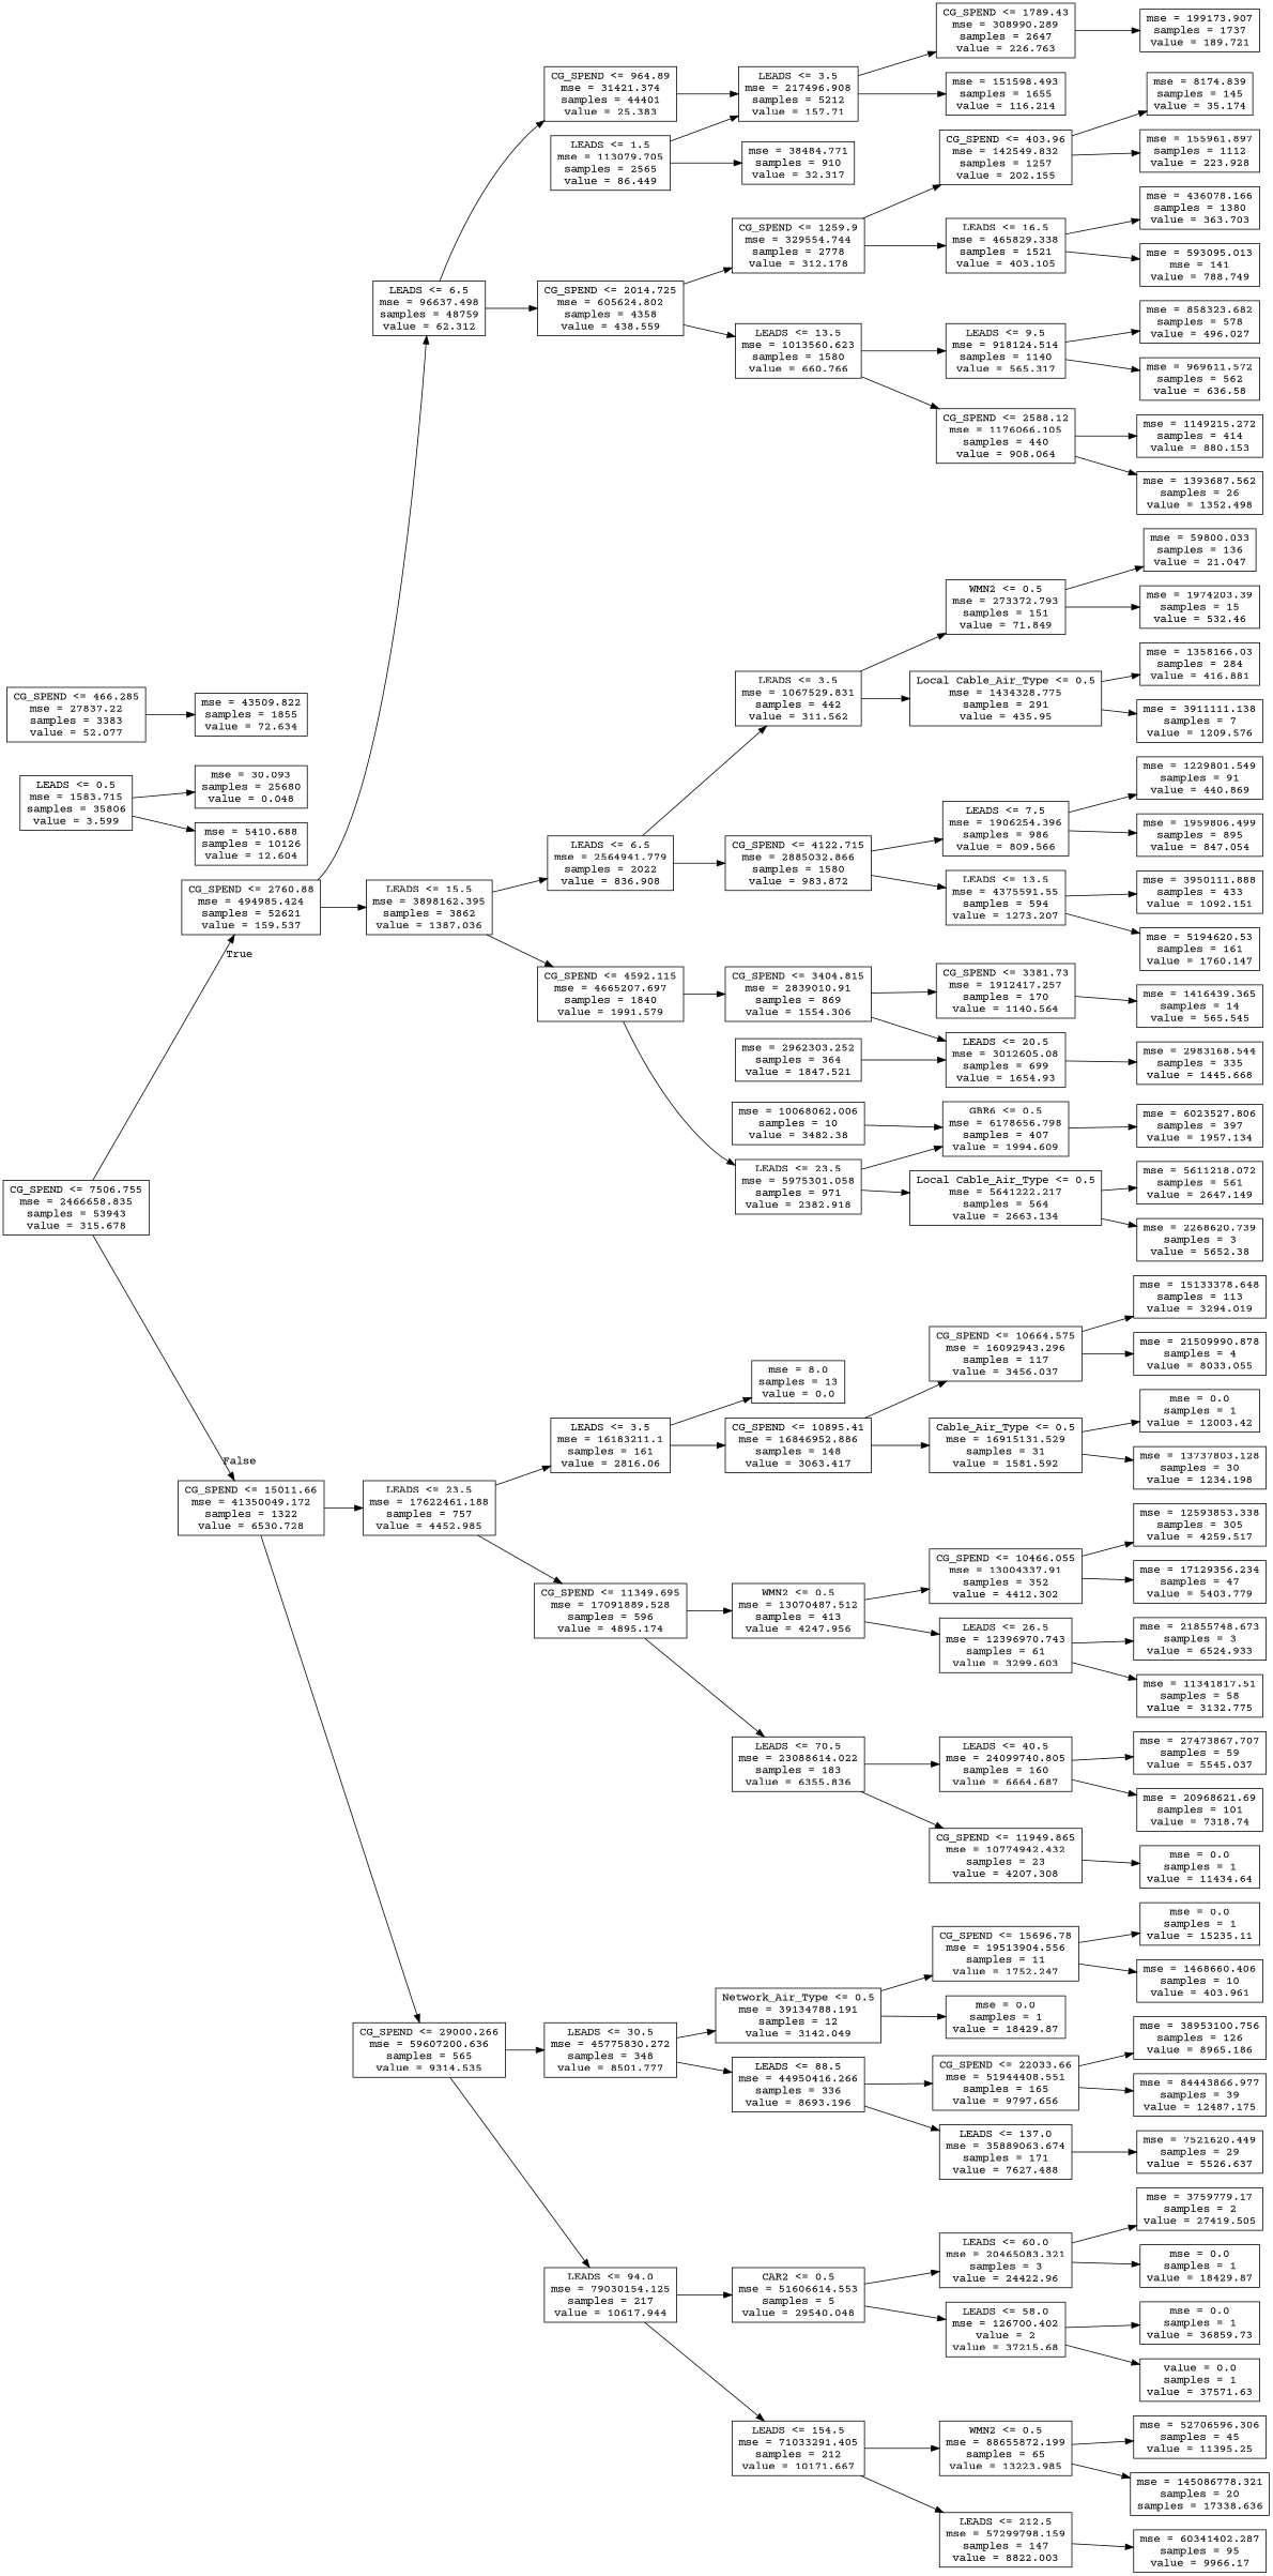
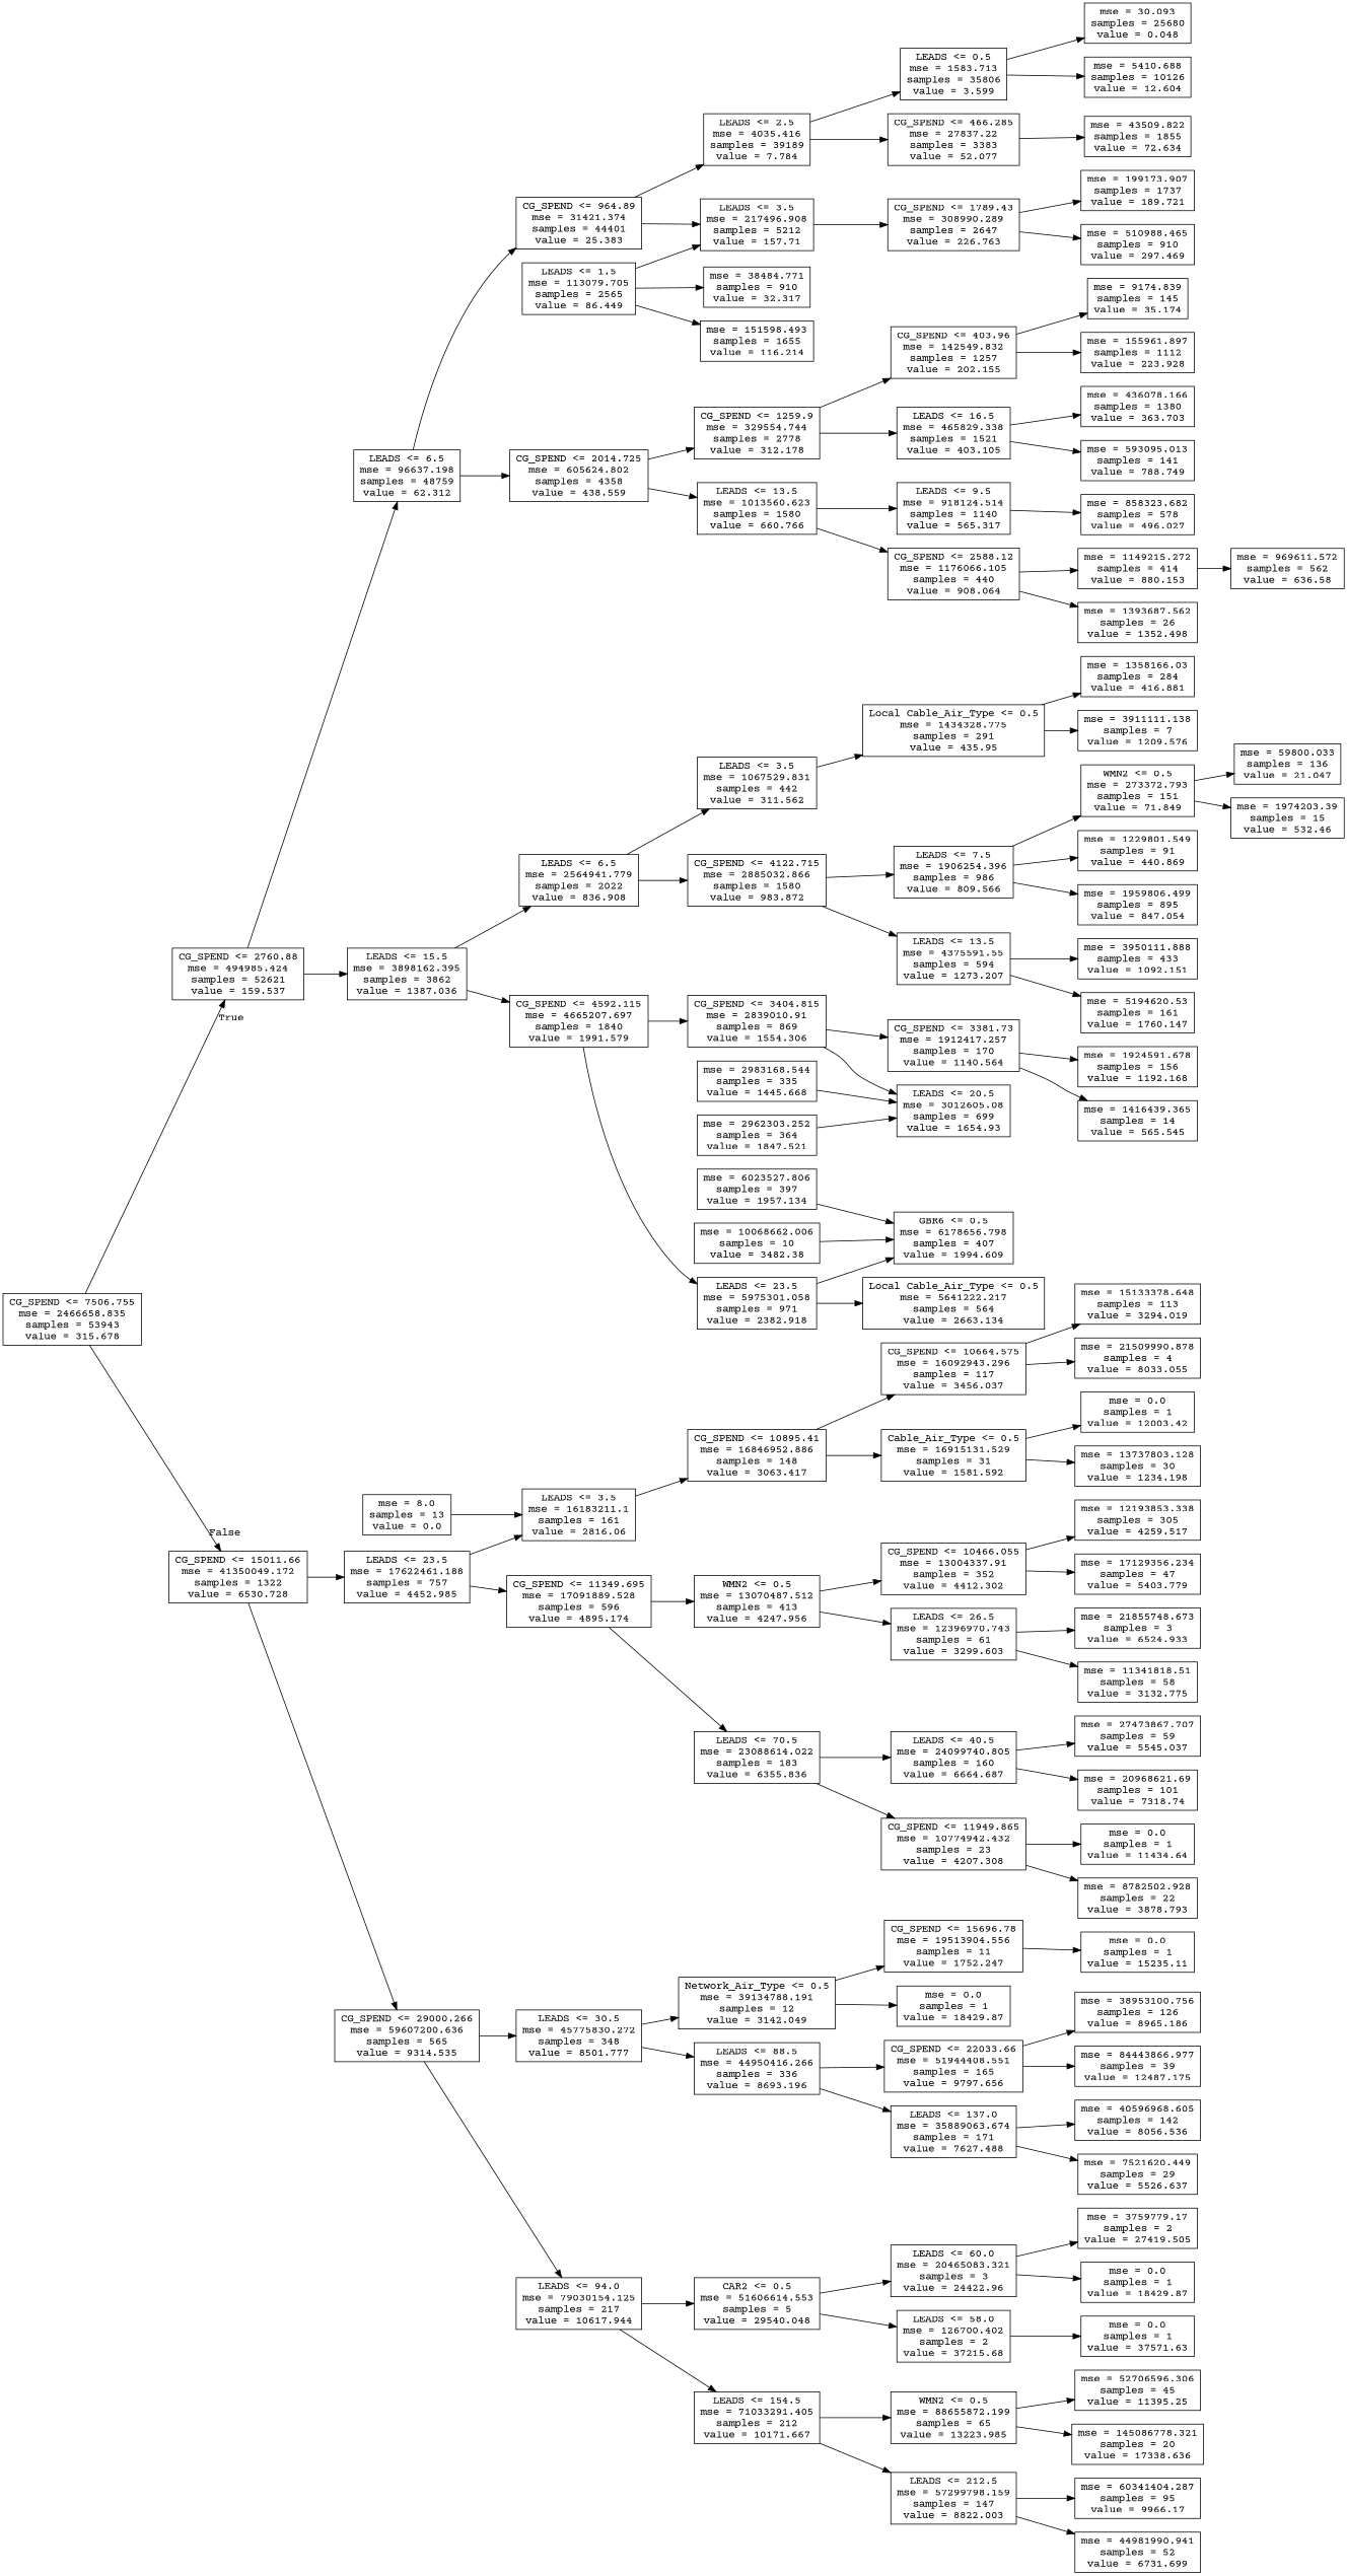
  digraph {
    fontname="Courier Prime"
    rankdir=LR
    node [fontname="Courier Prime" shape=box]
    edge [fontname="Courier Prime"]
    n1 [label="CG_SPEND <= 7506.755\nmse = 2466658.835\nsamples = 53943\nvalue = 315.678"]
    n2 [label="CG_SPEND <= 2760.88\nmse = 494985.424\nsamples = 52621\nvalue = 159.537"]
    n3 [label="CG_SPEND <= 15011.66\nmse = 41350049.172\nsamples = 1322\nvalue = 6530.728"]
-   n4 [label="LEADS <= 6.5\nmse = 96637.498\nsamples = 48759\nvalue = 62.312"]
+   n4 [label="LEADS <= 6.5\nmse = 96637.198\nsamples = 48759\nvalue = 62.312"]
    n5 [label="LEADS <= 15.5\nmse = 3898162.395\nsamples = 3862\nvalue = 1387.036"]
    n6 [label="LEADS <= 23.5\nmse = 17622461.188\nsamples = 757\nvalue = 4452.985"]
    n7 [label="CG_SPEND <= 29000.266\nmse = 59607200.636\nsamples = 565\nvalue = 9314.535"]
    n8 [label="CG_SPEND <= 964.89\nmse = 31421.374\nsamples = 44401\nvalue = 25.383"]
    n9 [label="CG_SPEND <= 2014.725\nmse = 605624.802\nsamples = 4358\nvalue = 438.559"]
    n10 [label="LEADS <= 6.5\nmse = 2564941.779\nsamples = 2022\nvalue = 836.908"]
    n11 [label="CG_SPEND <= 4592.115\nmse = 4665207.697\nsamples = 1840\nvalue = 1991.579"]
+   n12 [label="LEADS <= 2.5\nmse = 4035.416\nsamples = 39189\nvalue = 7.784"]
    n13 [label="LEADS <= 3.5\nmse = 217496.908\nsamples = 5212\nvalue = 157.71"]
    n14 [label="CG_SPEND <= 1259.9\nmse = 329554.744\nsamples = 2778\nvalue = 312.178"]
    n15 [label="LEADS <= 13.5\nmse = 1013560.623\nsamples = 1580\nvalue = 660.766"]
-   n16 [label="LEADS <= 0.5\nmse = 1583.715\nsamples = 35806\nvalue = 3.599"]
+   n16 [label="LEADS <= 0.5\nmse = 1583.713\nsamples = 35806\nvalue = 3.599"]
    n17 [label="CG_SPEND <= 466.285\nmse = 27837.22\nsamples = 3383\nvalue = 52.077"]
    n18 [label="CG_SPEND <= 1789.43\nmse = 308990.289\nsamples = 2647\nvalue = 226.763"]
    n19 [label="mse = 30.093\nsamples = 25680\nvalue = 0.048"]
    n20 [label="mse = 5410.688\nsamples = 10126\nvalue = 12.604"]
    n21 [label="mse = 43509.822\nsamples = 1855\nvalue = 72.634"]
    n22 [label="LEADS <= 1.5\nmse = 113079.705\nsamples = 2565\nvalue = 86.449"]
    n23 [label="mse = 38484.771\nsamples = 910\nvalue = 32.317"]
    n24 [label="mse = 151598.493\nsamples = 1655\nvalue = 116.214"]
    n25 [label="mse = 199173.907\nsamples = 1737\nvalue = 189.721"]
+   n26 [label="mse = 510988.465\nsamples = 910\nvalue = 297.469"]
    n27 [label="CG_SPEND <= 403.96\nmse = 142549.832\nsamples = 1257\nvalue = 202.155"]
    n28 [label="LEADS <= 16.5\nmse = 465829.338\nsamples = 1521\nvalue = 403.105"]
    n29 [label="LEADS <= 9.5\nmse = 918124.514\nsamples = 1140\nvalue = 565.317"]
    n30 [label="CG_SPEND <= 2588.12\nmse = 1176066.105\nsamples = 440\nvalue = 908.064"]
-   n31 [label="mse = 8174.839\nsamples = 145\nvalue = 35.174"]
+   n31 [label="mse = 9174.839\nsamples = 145\nvalue = 35.174"]
    n32 [label="mse = 155961.897\nsamples = 1112\nvalue = 223.928"]
    n33 [label="mse = 436078.166\nsamples = 1380\nvalue = 363.703"]
-   n34 [label="mse = 593095.013\nmse = 141\nvalue = 788.749"]
+   n34 [label="mse = 593095.013\nsamples = 141\nvalue = 788.749"]
    n35 [label="mse = 858323.682\nsamples = 578\nvalue = 496.027"]
    n36 [label="mse = 969611.572\nsamples = 562\nvalue = 636.58"]
    n37 [label="mse = 1149215.272\nsamples = 414\nvalue = 880.153"]
    n38 [label="mse = 1393687.562\nsamples = 26\nvalue = 1352.498"]
    n39 [label="LEADS <= 3.5\nmse = 1067529.831\nsamples = 442\nvalue = 311.562"]
    n40 [label="CG_SPEND <= 4122.715\nmse = 2885032.866\nsamples = 1580\nvalue = 983.872"]
    n41 [label="CG_SPEND <= 3404.815\nmse = 2839010.91\nsamples = 869\nvalue = 1554.306"]
    n42 [label="LEADS <= 23.5\nmse = 5975301.058\nsamples = 971\nvalue = 2382.918"]
    n43 [label="WMN2 <= 0.5\nmse = 273372.793\nsamples = 151\nvalue = 71.849"]
    n44 [label="Local Cable_Air_Type <= 0.5\nmse = 1434328.775\nsamples = 291\nvalue = 435.95"]
    n45 [label="LEADS <= 7.5\nmse = 1906254.396\nsamples = 986\nvalue = 809.566"]
    n46 [label="LEADS <= 13.5\nmse = 4375591.55\nsamples = 594\nvalue = 1273.207"]
    n47 [label="mse = 59800.033\nsamples = 136\nvalue = 21.047"]
    n48 [label="mse = 1974203.39\nsamples = 15\nvalue = 532.46"]
    n49 [label="mse = 1358166.03\nsamples = 284\nvalue = 416.881"]
    n50 [label="mse = 3911111.138\nsamples = 7\nvalue = 1209.576"]
    n51 [label="mse = 1229801.549\nsamples = 91\nvalue = 440.869"]
    n52 [label="mse = 1959806.499\nsamples = 895\nvalue = 847.054"]
    n53 [label="mse = 3950111.888\nsamples = 433\nvalue = 1092.151"]
    n54 [label="mse = 5194620.53\nsamples = 161\nvalue = 1760.147"]
    n55 [label="CG_SPEND <= 3381.73\nmse = 1912417.257\nsamples = 170\nvalue = 1140.564"]
    n56 [label="LEADS <= 20.5\nmse = 3012605.08\nsamples = 699\nvalue = 1654.93"]
    n57 [label="GBR6 <= 0.5\nmse = 6178656.798\nsamples = 407\nvalue = 1994.609"]
    n58 [label="Local Cable_Air_Type <= 0.5\nmse = 5641222.217\nsamples = 564\nvalue = 2663.134"]
+   n59 [label="mse = 1924591.678\nsamples = 156\nvalue = 1192.168"]
    n60 [label="mse = 1416439.365\nsamples = 14\nvalue = 565.545"]
    n61 [label="mse = 2983168.544\nsamples = 335\nvalue = 1445.668"]
    n62 [label="mse = 2962303.252\nsamples = 364\nvalue = 1847.521"]
    n63 [label="mse = 6023527.806\nsamples = 397\nvalue = 1957.134"]
-   n64 [label="mse = 5611218.072\nsamples = 561\nvalue = 2647.149"]
-   n65 [label="mse = 2268620.739\nsamples = 3\nvalue = 5652.38"]
-   n66 [label="mse = 10068062.006\nsamples = 10\nvalue = 3482.38"]
+   n66 [label="mse = 10068662.006\nsamples = 10\nvalue = 3482.38"]
    n67 [label="LEADS <= 3.5\nmse = 16183211.1\nsamples = 161\nvalue = 2816.06"]
    n68 [label="CG_SPEND <= 11349.695\nmse = 17091889.528\nsamples = 596\nvalue = 4895.174"]
    n69 [label="LEADS <= 30.5\nmse = 45775830.272\nsamples = 348\nvalue = 8501.777"]
    n70 [label="LEADS <= 94.0\nmse = 79030154.125\nsamples = 217\nvalue = 10617.944"]
    n71 [label="mse = 8.0\nsamples = 13\nvalue = 0.0"]
    n72 [label="CG_SPEND <= 10895.41\nmse = 16846952.886\nsamples = 148\nvalue = 3063.417"]
    n73 [label="WMN2 <= 0.5\nmse = 13070487.512\nsamples = 413\nvalue = 4247.956"]
    n74 [label="LEADS <= 70.5\nmse = 23088614.022\nsamples = 183\nvalue = 6355.836"]
    n75 [label="CG_SPEND <= 10664.575\nmse = 16092943.296\nsamples = 117\nvalue = 3456.037"]
    n76 [label="Cable_Air_Type <= 0.5\nmse = 16915131.529\nsamples = 31\nvalue = 1581.592"]
    n77 [label="mse = 15133378.648\nsamples = 113\nvalue = 3294.019"]
    n78 [label="mse = 21509990.878\nsamples = 4\nvalue = 8033.055"]
    n79 [label="mse = 0.0\nsamples = 1\nvalue = 12003.42"]
    n80 [label="mse = 13737803.128\nsamples = 30\nvalue = 1234.198"]
    n81 [label="CG_SPEND <= 10466.055\nmse = 13004337.91\nsamples = 352\nvalue = 4412.302"]
    n82 [label="LEADS <= 26.5\nmse = 12396970.743\nsamples = 61\nvalue = 3299.603"]
    n83 [label="LEADS <= 40.5\nmse = 24099740.805\nsamples = 160\nvalue = 6664.687"]
    n84 [label="CG_SPEND <= 11949.865\nmse = 10774942.432\nsamples = 23\nvalue = 4207.308"]
-   n85 [label="mse = 12593853.338\nsamples = 305\nvalue = 4259.517"]
+   n85 [label="mse = 12193853.338\nsamples = 305\nvalue = 4259.517"]
    n86 [label="mse = 17129356.234\nsamples = 47\nvalue = 5403.779"]
    n87 [label="mse = 21855748.673\nsamples = 3\nvalue = 6524.933"]
-   n88 [label="mse = 11341817.51\nsamples = 58\nvalue = 3132.775"]
+   n88 [label="mse = 11341818.51\nsamples = 58\nvalue = 3132.775"]
    n89 [label="mse = 27473867.707\nsamples = 59\nvalue = 5545.037"]
    n90 [label="mse = 20968621.69\nsamples = 101\nvalue = 7318.74"]
    n91 [label="mse = 0.0\nsamples = 1\nvalue = 11434.64"]
+   n92 [label="mse = 8782502.928\nsamples = 22\nvalue = 3878.793"]
    n93 [label="Network_Air_Type <= 0.5\nmse = 39134788.191\nsamples = 12\nvalue = 3142.049"]
    n94 [label="LEADS <= 88.5\nmse = 44950416.266\nsamples = 336\nvalue = 8693.196"]
    n95 [label="CAR2 <= 0.5\nmse = 51606614.553\nsamples = 5\nvalue = 29540.048"]
    n96 [label="LEADS <= 154.5\nmse = 71033291.405\nsamples = 212\nvalue = 10171.667"]
    n97 [label="CG_SPEND <= 15696.78\nmse = 19513904.556\nsamples = 11\nvalue = 1752.247"]
    n98 [label="mse = 0.0\nsamples = 1\nvalue = 18429.87"]
    n99 [label="CG_SPEND <= 22033.66\nmse = 51944408.551\nsamples = 165\nvalue = 9797.656"]
    n100 [label="LEADS <= 137.0\nmse = 35889063.674\nsamples = 171\nvalue = 7627.488"]
    n101 [label="mse = 0.0\nsamples = 1\nvalue = 15235.11"]
-   n102 [label="mse = 1468660.406\nsamples = 10\nvalue = 403.961"]
    n103 [label="mse = 38953100.756\nsamples = 126\nvalue = 8965.186"]
    n104 [label="mse = 84443866.977\nsamples = 39\nvalue = 12487.175"]
+   n105 [label="mse = 40596968.605\nsamples = 142\nvalue = 8056.536"]
    n106 [label="mse = 7521620.449\nsamples = 29\nvalue = 5526.637"]
    n107 [label="LEADS <= 60.0\nmse = 20465083.321\nsamples = 3\nvalue = 24422.96"]
-   n108 [label="LEADS <= 58.0\nmse = 126700.402\nvalue = 2\nvalue = 37215.68"]
+   n108 [label="LEADS <= 58.0\nmse = 126700.402\nsamples = 2\nvalue = 37215.68"]
    n109 [label="WMN2 <= 0.5\nmse = 88655872.199\nsamples = 65\nvalue = 13223.985"]
    n110 [label="LEADS <= 212.5\nmse = 57299798.159\nsamples = 147\nvalue = 8822.003"]
    n111 [label="mse = 3759779.17\nsamples = 2\nvalue = 27419.505"]
    n112 [label="mse = 0.0\nsamples = 1\nvalue = 18429.87"]
-   n113 [label="mse = 0.0\nsamples = 1\nvalue = 36859.73"]
-   n114 [label="value = 0.0\nsamples = 1\nvalue = 37571.63"]
+   n114 [label="mse = 0.0\nsamples = 1\nvalue = 37571.63"]
    n115 [label="mse = 52706596.306\nsamples = 45\nvalue = 11395.25"]
-   n116 [label="mse = 145086778.321\nsamples = 20\nsamples = 17338.636"]
-   n117 [label="mse = 60341402.287\nsamples = 95\nvalue = 9966.17"]
+   n116 [label="mse = 145086778.321\nsamples = 20\nvalue = 17338.636"]
+   n117 [label="mse = 60341404.287\nsamples = 95\nvalue = 9966.17"]
+   n118 [label="mse = 44981990.941\nsamples = 52\nvalue = 6731.699"]
    n1 -> n2 [headlabel=True labelangle=45 labeldistance=2.5]
    n1 -> n3 [headlabel=False labelangle=-45 labeldistance=2.5]
    n2 -> n4
    n2 -> n5
    n3 -> n6
    n3 -> n7
    n4 -> n8
    n4 -> n9
    n5 -> n10
    n5 -> n11
    n6 -> n67
    n6 -> n68
    n7 -> n69
    n7 -> n70
+   n8 -> n12
    n8 -> n13
    n9 -> n14
    n9 -> n15
    n10 -> n39
    n10 -> n40
    n11 -> n41
    n11 -> n42
+   n12 -> n16
+   n12 -> n17
    n13 -> n18
    n14 -> n27
    n14 -> n28
    n15 -> n29
    n15 -> n30
    n16 -> n19
    n16 -> n20
    n17 -> n21
    n18 -> n25
+   n18 -> n26
    n22 -> n13
    n22 -> n23
-   n13 -> n24
+   n22 -> n24
    n27 -> n31
    n27 -> n32
    n28 -> n33
    n28 -> n34
    n29 -> n35
-   n29 -> n36
+   n37 -> n36
    n30 -> n37
    n30 -> n38
-   n39 -> n43
+   n45 -> n43
    n39 -> n44
    n40 -> n45
    n40 -> n46
    n41 -> n55
    n41 -> n56
    n42 -> n57
    n42 -> n58
    n43 -> n47
    n43 -> n48
    n44 -> n49
    n44 -> n50
    n45 -> n51
    n45 -> n52
    n46 -> n53
    n46 -> n54
+   n55 -> n59
    n55 -> n60
-   n56 -> n61
-   n57 -> n63
-   n58 -> n64
-   n58 -> n65
+   n61 -> n56
+   n63 -> n57
    n62 -> n56
    n66 -> n57
-   n67 -> n71
+   n71 -> n67
    n67 -> n72
    n68 -> n73
    n68 -> n74
    n69 -> n93
    n69 -> n94
    n70 -> n95
    n70 -> n96
    n72 -> n75
    n72 -> n76
    n73 -> n81
    n73 -> n82
    n74 -> n83
    n74 -> n84
    n75 -> n77
    n75 -> n78
    n76 -> n79
    n76 -> n80
    n81 -> n85
    n81 -> n86
    n82 -> n87
    n82 -> n88
    n83 -> n89
    n83 -> n90
    n84 -> n91
+   n84 -> n92
    n93 -> n97
    n93 -> n98
    n94 -> n99
    n94 -> n100
    n95 -> n107
    n95 -> n108
    n96 -> n109
    n96 -> n110
    n97 -> n101
-   n97 -> n102
    n99 -> n103
    n99 -> n104
+   n100 -> n105
    n100 -> n106
    n107 -> n111
    n107 -> n112
-   n108 -> n113
    n108 -> n114
    n109 -> n115
    n109 -> n116
    n110 -> n117
+   n110 -> n118
  }
